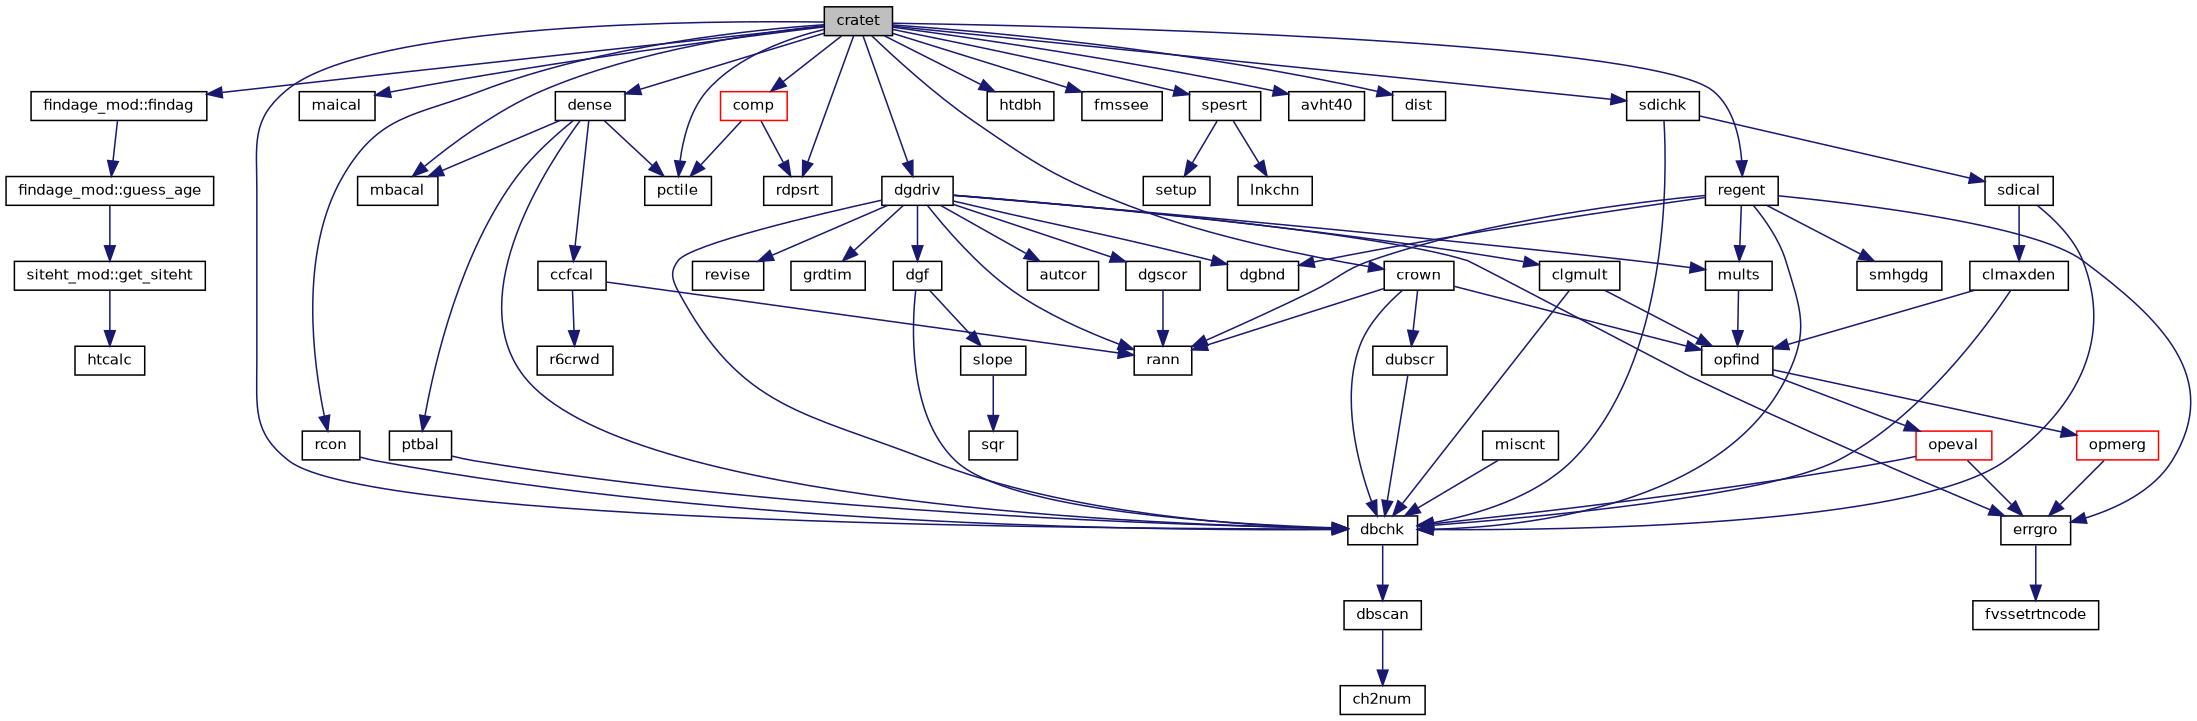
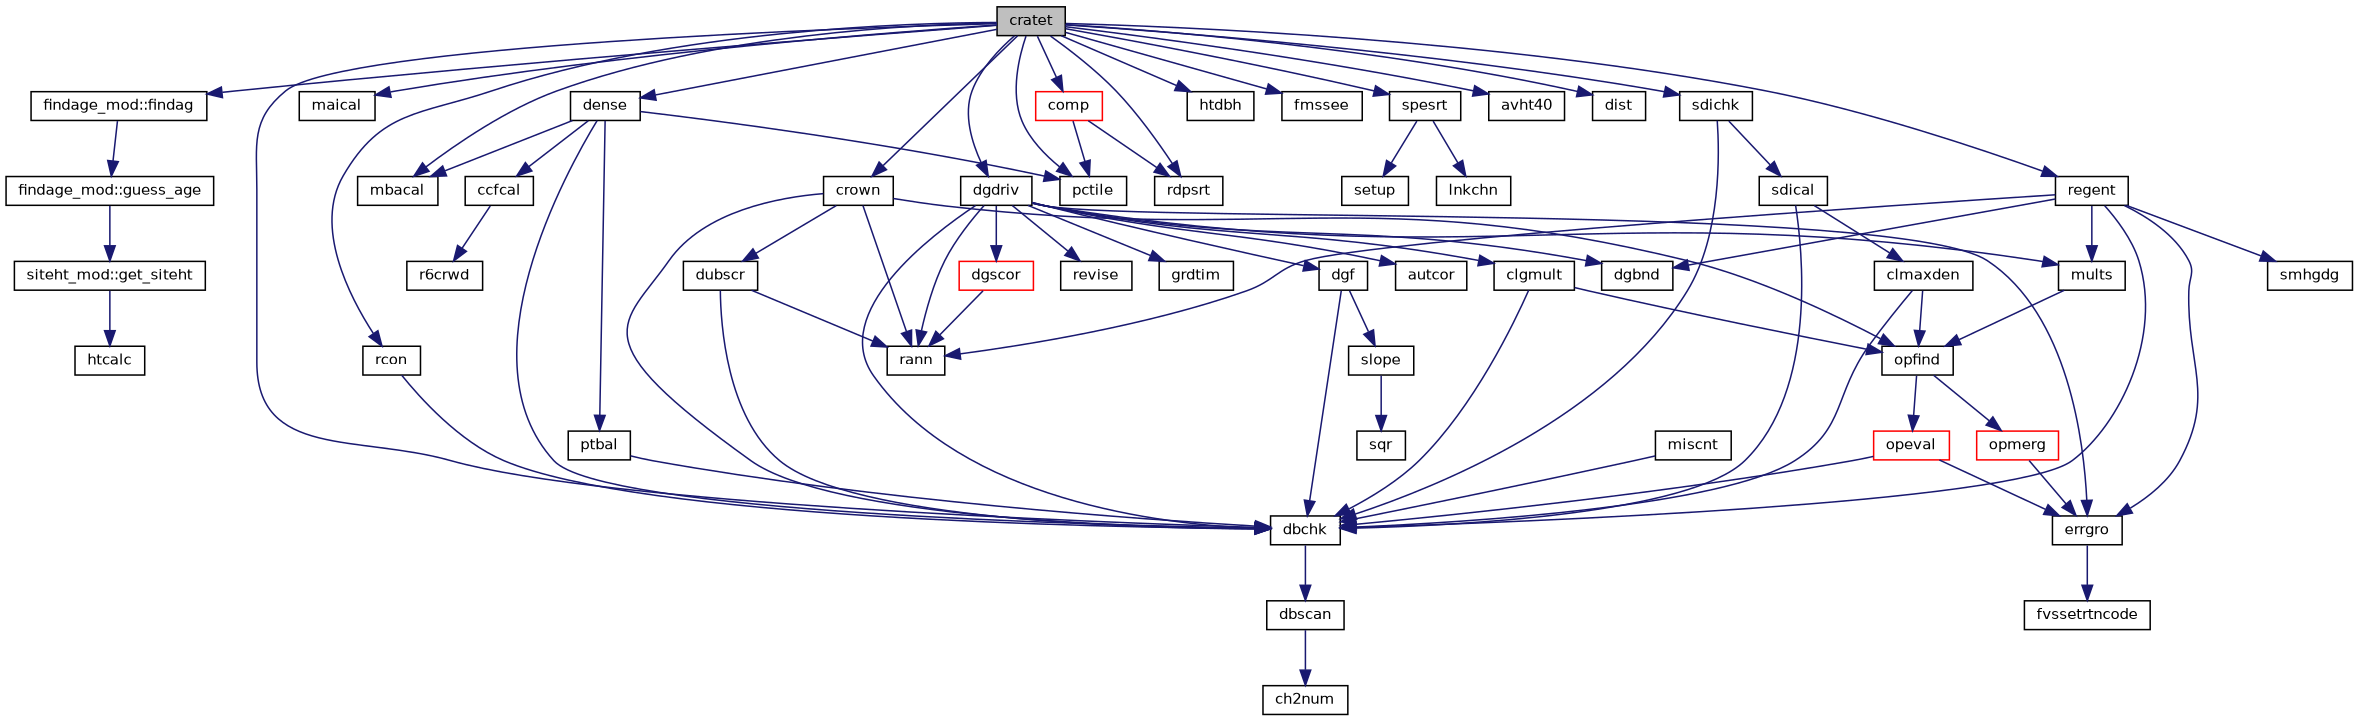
  digraph {
    rankdir=TB
    node [color=black fillcolor=white fontname=Helvetica fontsize=10 shape=record style=filled]
    edge [color=midnightblue fontname=Helvetica fontsize=10 labelfontname=Helvetica labelfontsize=10 style=solid]
    n1 [fillcolor=grey75 fontcolor=black height=0.2 label=cratet width=0.4]
    n2 [height=0.2 label="findage_mod::findag" width=0.4]
    n3 [height=0.2 label=dbchk width=0.4]
    n4 [height=0.2 label=maical width=0.4]
    n5 [height=0.2 label=rcon width=0.4]
    n6 [height=0.2 label=dense width=0.4]
    n7 [height=0.2 label=mbacal width=0.4]
    n8 [height=0.2 label=pctile width=0.4]
    n9 [height=0.2 label=dgdriv width=0.4]
    n10 [height=0.2 label=regent width=0.4]
    n11 [height=0.2 label=rdpsrt width=0.4]
    n12 [height=0.2 label=spesrt width=0.4]
    n13 [height=0.2 label=htdbh width=0.4]
    n14 [height=0.2 label=fmssee width=0.4]
    n15 [height=0.2 label=crown width=0.4]
    n16 [height=0.2 label=avht40 width=0.4]
    n17 [height=0.2 label=dist width=0.4]
    n18 [color=red height=0.2 label=comp width=0.4]
    n19 [height=0.2 label=sdichk width=0.4]
    n20 [height=0.2 label="findage_mod::guess_age" width=0.4]
    n21 [height=0.2 label=dbscan width=0.4]
    n22 [height=0.2 label=ccfcal width=0.4]
    n23 [height=0.2 label=ptbal width=0.4]
    n24 [height=0.2 label=rann width=0.4]
    n25 [height=0.2 label=mults width=0.4]
    n26 [height=0.2 label=errgro width=0.4]
    n27 [height=0.2 label=autcor width=0.4]
    n28 [height=0.2 label=dgf width=0.4]
    n29 [height=0.2 label=clgmult width=0.4]
-   n30 [height=0.2 label=dgscor width=0.4]
+   n30 [color=red height=0.2 label=dgscor width=0.4]
    n31 [height=0.2 label=dgbnd width=0.4]
    n32 [height=0.2 label=revise width=0.4]
    n33 [height=0.2 label=grdtim width=0.4]
    n34 [height=0.2 label=smhgdg width=0.4]
    n35 [height=0.2 label=lnkchn width=0.4]
    n36 [height=0.2 label=setup width=0.4]
    n37 [height=0.2 label=opfind width=0.4]
    n38 [height=0.2 label=dubscr width=0.4]
    n39 [height=0.2 label=miscnt width=0.4]
    n40 [height=0.2 label=sdical width=0.4]
    n41 [height=0.2 label="siteht_mod::get_siteht" width=0.4]
    n42 [height=0.2 label=htcalc width=0.4]
    n43 [height=0.2 label=ch2num width=0.4]
    n44 [height=0.2 label=r6crwd width=0.4]
    n45 [height=0.2 label=fvssetrtncode width=0.4]
    n46 [height=0.2 label=slope width=0.4]
    n47 [color=red height=0.2 label=opmerg width=0.4]
    n48 [color=red height=0.2 label=opeval width=0.4]
    n49 [height=0.2 label=sqr width=0.4]
    n50 [height=0.2 label=clmaxden width=0.4]
    n1 -> n2
    n1 -> n3
    n1 -> n4
    n1 -> n5
    n1 -> n6
    n1 -> n7
    n1 -> n8
    n1 -> n9
    n1 -> n10
    n1 -> n11
    n1 -> n12
    n1 -> n13
    n1 -> n14
    n1 -> n15
    n1 -> n16
    n1 -> n17
    n1 -> n18
    n1 -> n19
    n2 -> n20
    n3 -> n21
    n5 -> n3
    n6 -> n3
    n6 -> n7
    n6 -> n8
    n6 -> n22
    n6 -> n23
    n9 -> n3
    n9 -> n24
    n9 -> n25
    n9 -> n26
    n9 -> n27
    n9 -> n28
    n9 -> n29
    n9 -> n30
    n9 -> n31
    n9 -> n32
    n9 -> n33
    n10 -> n3
    n10 -> n24
    n10 -> n25
    n10 -> n26
    n10 -> n31
    n10 -> n34
    n12 -> n35
    n12 -> n36
    n15 -> n3
    n15 -> n24
    n15 -> n37
    n15 -> n38
    n18 -> n8
    n18 -> n11
    n19 -> n3
    n19 -> n40
    n20 -> n41
    n21 -> n43
    n22 -> n44
    n23 -> n3
    n25 -> n37
    n26 -> n45
    n28 -> n3
    n28 -> n46
    n29 -> n3
    n29 -> n37
    n30 -> n24
    n37 -> n47
    n37 -> n48
    n38 -> n3
-   n22 -> n24
+   n38 -> n24
    n39 -> n3
    n40 -> n3
    n40 -> n50
    n41 -> n42
    n46 -> n49
    n47 -> n26
    n48 -> n3
    n48 -> n26
    n50 -> n3
    n50 -> n37
  }
